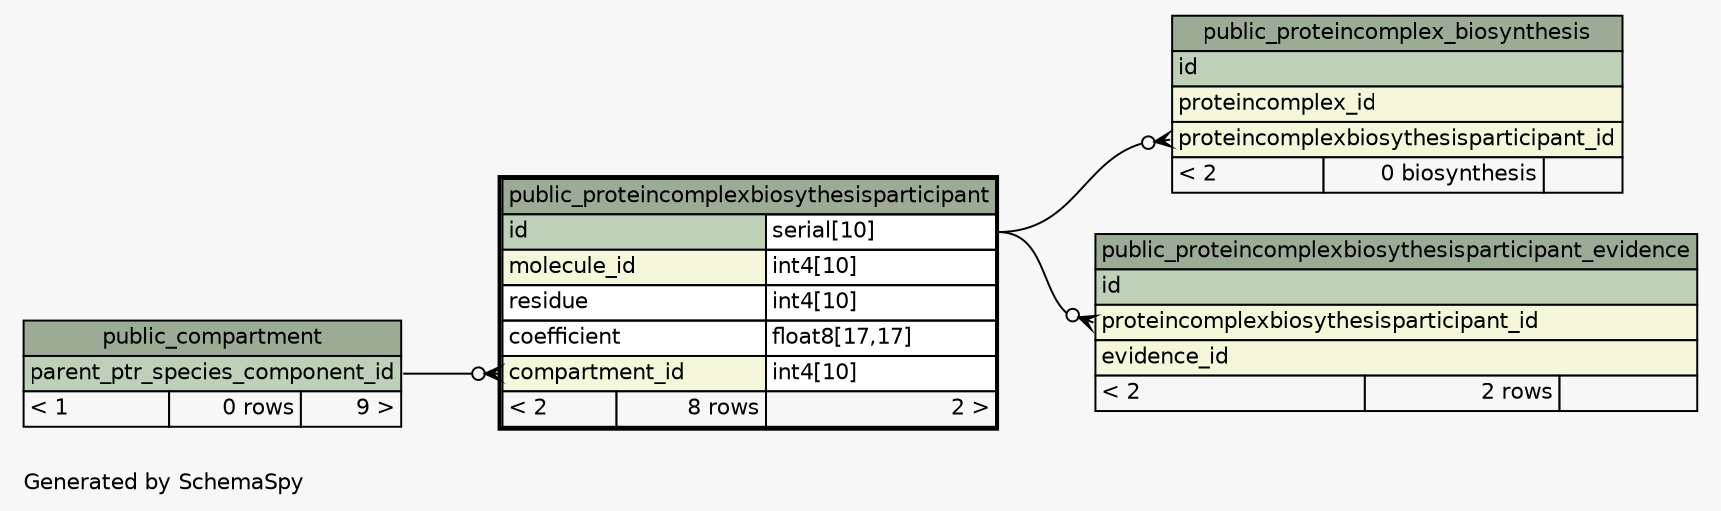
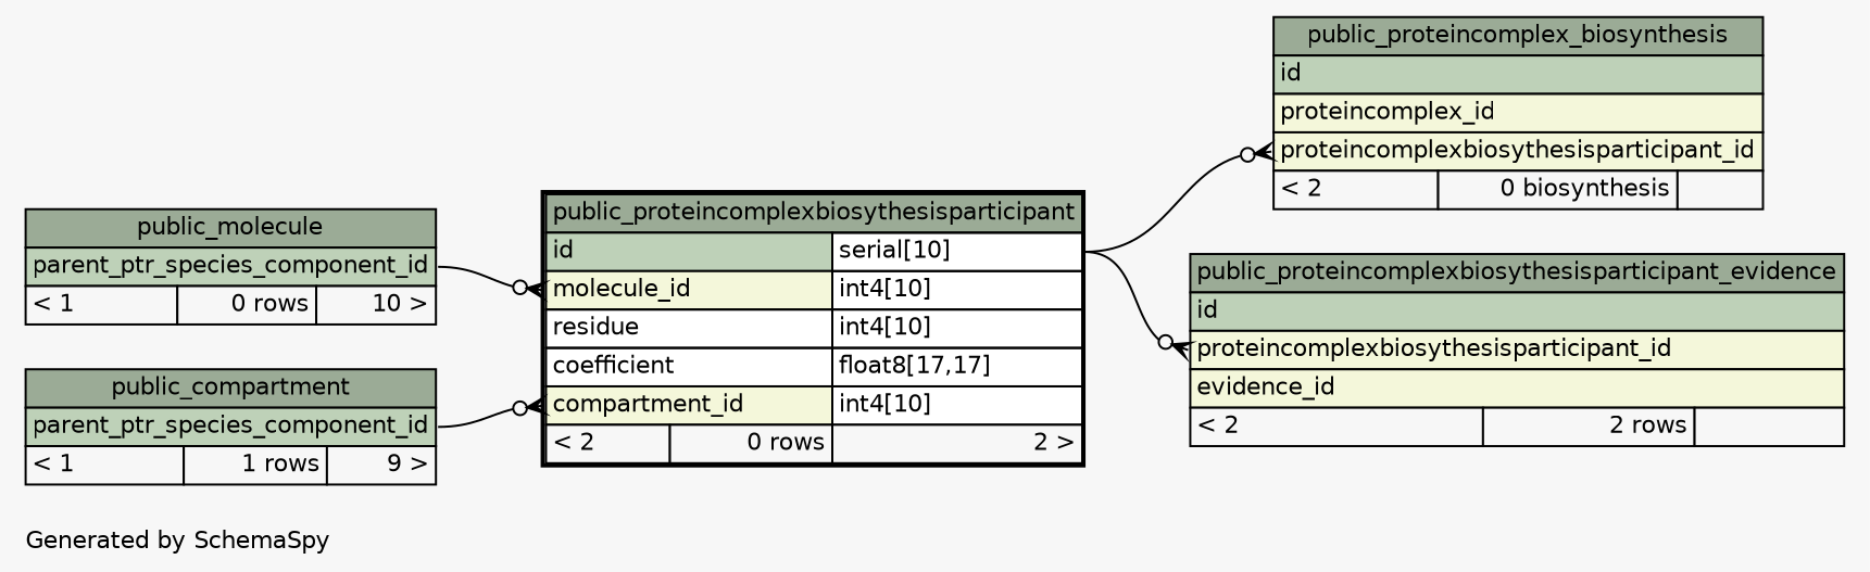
  digraph {
    bgcolor="#f7f7f7"
    fontname=Helvetica
    fontsize=11
    label="\nGenerated by SchemaSpy"
    labeljust=l
    nodesep=0.18
    rankdir=RL
    ranksep=0.46
    node [fontname=Helvetica fontsize=11 shape=plaintext]
    edge [arrowhead=none arrowsize=0.8 arrowtail=crowodot dir=back headport="id.type:e" tailport="proteincomplexbiosythesisparticipant_id:w"]
    n1 [label=<     <TABLE BORDER="0" CELLBORDER="1" CELLSPACING="0" BGCOLOR="#ffffff">       <TR><TD COLSPAN="3" BGCOLOR="#9bab96" ALIGN="CENTER">public_proteincomplex_biosynthesis</TD></TR>       <TR><TD PORT="id" COLSPAN="3" BGCOLOR="#bed1b8" ALIGN="LEFT">id</TD></TR>       <TR><TD PORT="proteincomplex_id" COLSPAN="3" BGCOLOR="#f4f7da" ALIGN="LEFT">proteincomplex_id</TD></TR>       <TR><TD PORT="proteincomplexbiosythesisparticipant_id" COLSPAN="3" BGCOLOR="#f4f7da" ALIGN="LEFT">proteincomplexbiosythesisparticipant_id</TD></TR>       <TR><TD ALIGN="LEFT" BGCOLOR="#f7f7f7">&lt; 2</TD><TD ALIGN="RIGHT" BGCOLOR="#f7f7f7">0 biosynthesis</TD><TD ALIGN="RIGHT" BGCOLOR="#f7f7f7">  </TD></TR>     </TABLE>>]
-   n2 [label=<     <TABLE BORDER="2" CELLBORDER="1" CELLSPACING="0" BGCOLOR="#ffffff">       <TR><TD COLSPAN="3" BGCOLOR="#9bab96" ALIGN="CENTER">public_proteincomplexbiosythesisparticipant</TD></TR>       <TR><TD PORT="id" COLSPAN="2" BGCOLOR="#bed1b8" ALIGN="LEFT">id</TD><TD PORT="id.type" ALIGN="LEFT">serial[10]</TD></TR>       <TR><TD PORT="molecule_id" COLSPAN="2" BGCOLOR="#f4f7da" ALIGN="LEFT">molecule_id</TD><TD PORT="molecule_id.type" ALIGN="LEFT">int4[10]</TD></TR>       <TR><TD PORT="residue" COLSPAN="2" ALIGN="LEFT">residue</TD><TD PORT="residue.type" ALIGN="LEFT">int4[10]</TD></TR>       <TR><TD PORT="coefficient" COLSPAN="2" ALIGN="LEFT">coefficient</TD><TD PORT="coefficient.type" ALIGN="LEFT">float8[17,17]</TD></TR>       <TR><TD PORT="compartment_id" COLSPAN="2" BGCOLOR="#f4f7da" ALIGN="LEFT">compartment_id</TD><TD PORT="compartment_id.type" ALIGN="LEFT">int4[10]</TD></TR>       <TR><TD ALIGN="LEFT" BGCOLOR="#f7f7f7">&lt; 2</TD><TD ALIGN="RIGHT" BGCOLOR="#f7f7f7">8 rows</TD><TD ALIGN="RIGHT" BGCOLOR="#f7f7f7">2 &gt;</TD></TR>     </TABLE>>]
-   n3 [label=<     <TABLE BORDER="0" CELLBORDER="1" CELLSPACING="0" BGCOLOR="#ffffff">       <TR><TD COLSPAN="3" BGCOLOR="#9bab96" ALIGN="CENTER">public_compartment</TD></TR>       <TR><TD PORT="parent_ptr_species_component_id" COLSPAN="3" BGCOLOR="#bed1b8" ALIGN="LEFT">parent_ptr_species_component_id</TD></TR>       <TR><TD ALIGN="LEFT" BGCOLOR="#f7f7f7">&lt; 1</TD><TD ALIGN="RIGHT" BGCOLOR="#f7f7f7">0 rows</TD><TD ALIGN="RIGHT" BGCOLOR="#f7f7f7">9 &gt;</TD></TR>     </TABLE>>]
+   n2 [label=<     <TABLE BORDER="2" CELLBORDER="1" CELLSPACING="0" BGCOLOR="#ffffff">       <TR><TD COLSPAN="3" BGCOLOR="#9bab96" ALIGN="CENTER">public_proteincomplexbiosythesisparticipant</TD></TR>       <TR><TD PORT="id" COLSPAN="2" BGCOLOR="#bed1b8" ALIGN="LEFT">id</TD><TD PORT="id.type" ALIGN="LEFT">serial[10]</TD></TR>       <TR><TD PORT="molecule_id" COLSPAN="2" BGCOLOR="#f4f7da" ALIGN="LEFT">molecule_id</TD><TD PORT="molecule_id.type" ALIGN="LEFT">int4[10]</TD></TR>       <TR><TD PORT="residue" COLSPAN="2" ALIGN="LEFT">residue</TD><TD PORT="residue.type" ALIGN="LEFT">int4[10]</TD></TR>       <TR><TD PORT="coefficient" COLSPAN="2" ALIGN="LEFT">coefficient</TD><TD PORT="coefficient.type" ALIGN="LEFT">float8[17,17]</TD></TR>       <TR><TD PORT="compartment_id" COLSPAN="2" BGCOLOR="#f4f7da" ALIGN="LEFT">compartment_id</TD><TD PORT="compartment_id.type" ALIGN="LEFT">int4[10]</TD></TR>       <TR><TD ALIGN="LEFT" BGCOLOR="#f7f7f7">&lt; 2</TD><TD ALIGN="RIGHT" BGCOLOR="#f7f7f7">0 rows</TD><TD ALIGN="RIGHT" BGCOLOR="#f7f7f7">2 &gt;</TD></TR>     </TABLE>>]
+   n3 [label=<     <TABLE BORDER="0" CELLBORDER="1" CELLSPACING="0" BGCOLOR="#ffffff">       <TR><TD COLSPAN="3" BGCOLOR="#9bab96" ALIGN="CENTER">public_compartment</TD></TR>       <TR><TD PORT="parent_ptr_species_component_id" COLSPAN="3" BGCOLOR="#bed1b8" ALIGN="LEFT">parent_ptr_species_component_id</TD></TR>       <TR><TD ALIGN="LEFT" BGCOLOR="#f7f7f7">&lt; 1</TD><TD ALIGN="RIGHT" BGCOLOR="#f7f7f7">1 rows</TD><TD ALIGN="RIGHT" BGCOLOR="#f7f7f7">9 &gt;</TD></TR>     </TABLE>>]
+   n4 [label=<     <TABLE BORDER="0" CELLBORDER="1" CELLSPACING="0" BGCOLOR="#ffffff">       <TR><TD COLSPAN="3" BGCOLOR="#9bab96" ALIGN="CENTER">public_molecule</TD></TR>       <TR><TD PORT="parent_ptr_species_component_id" COLSPAN="3" BGCOLOR="#bed1b8" ALIGN="LEFT">parent_ptr_species_component_id</TD></TR>       <TR><TD ALIGN="LEFT" BGCOLOR="#f7f7f7">&lt; 1</TD><TD ALIGN="RIGHT" BGCOLOR="#f7f7f7">0 rows</TD><TD ALIGN="RIGHT" BGCOLOR="#f7f7f7">10 &gt;</TD></TR>     </TABLE>>]
    n5 [label=<     <TABLE BORDER="0" CELLBORDER="1" CELLSPACING="0" BGCOLOR="#ffffff">       <TR><TD COLSPAN="3" BGCOLOR="#9bab96" ALIGN="CENTER">public_proteincomplexbiosythesisparticipant_evidence</TD></TR>       <TR><TD PORT="id" COLSPAN="3" BGCOLOR="#bed1b8" ALIGN="LEFT">id</TD></TR>       <TR><TD PORT="proteincomplexbiosythesisparticipant_id" COLSPAN="3" BGCOLOR="#f4f7da" ALIGN="LEFT">proteincomplexbiosythesisparticipant_id</TD></TR>       <TR><TD PORT="evidence_id" COLSPAN="3" BGCOLOR="#f4f7da" ALIGN="LEFT">evidence_id</TD></TR>       <TR><TD ALIGN="LEFT" BGCOLOR="#f7f7f7">&lt; 2</TD><TD ALIGN="RIGHT" BGCOLOR="#f7f7f7">2 rows</TD><TD ALIGN="RIGHT" BGCOLOR="#f7f7f7">  </TD></TR>     </TABLE>>]
    n1 -> n2
    n2 -> n3 [headport="parent_ptr_species_component_id:e" tailport="compartment_id:w"]
+   n2 -> n4 [headport="parent_ptr_species_component_id:e" tailport="molecule_id:w"]
    n5 -> n2
  }
